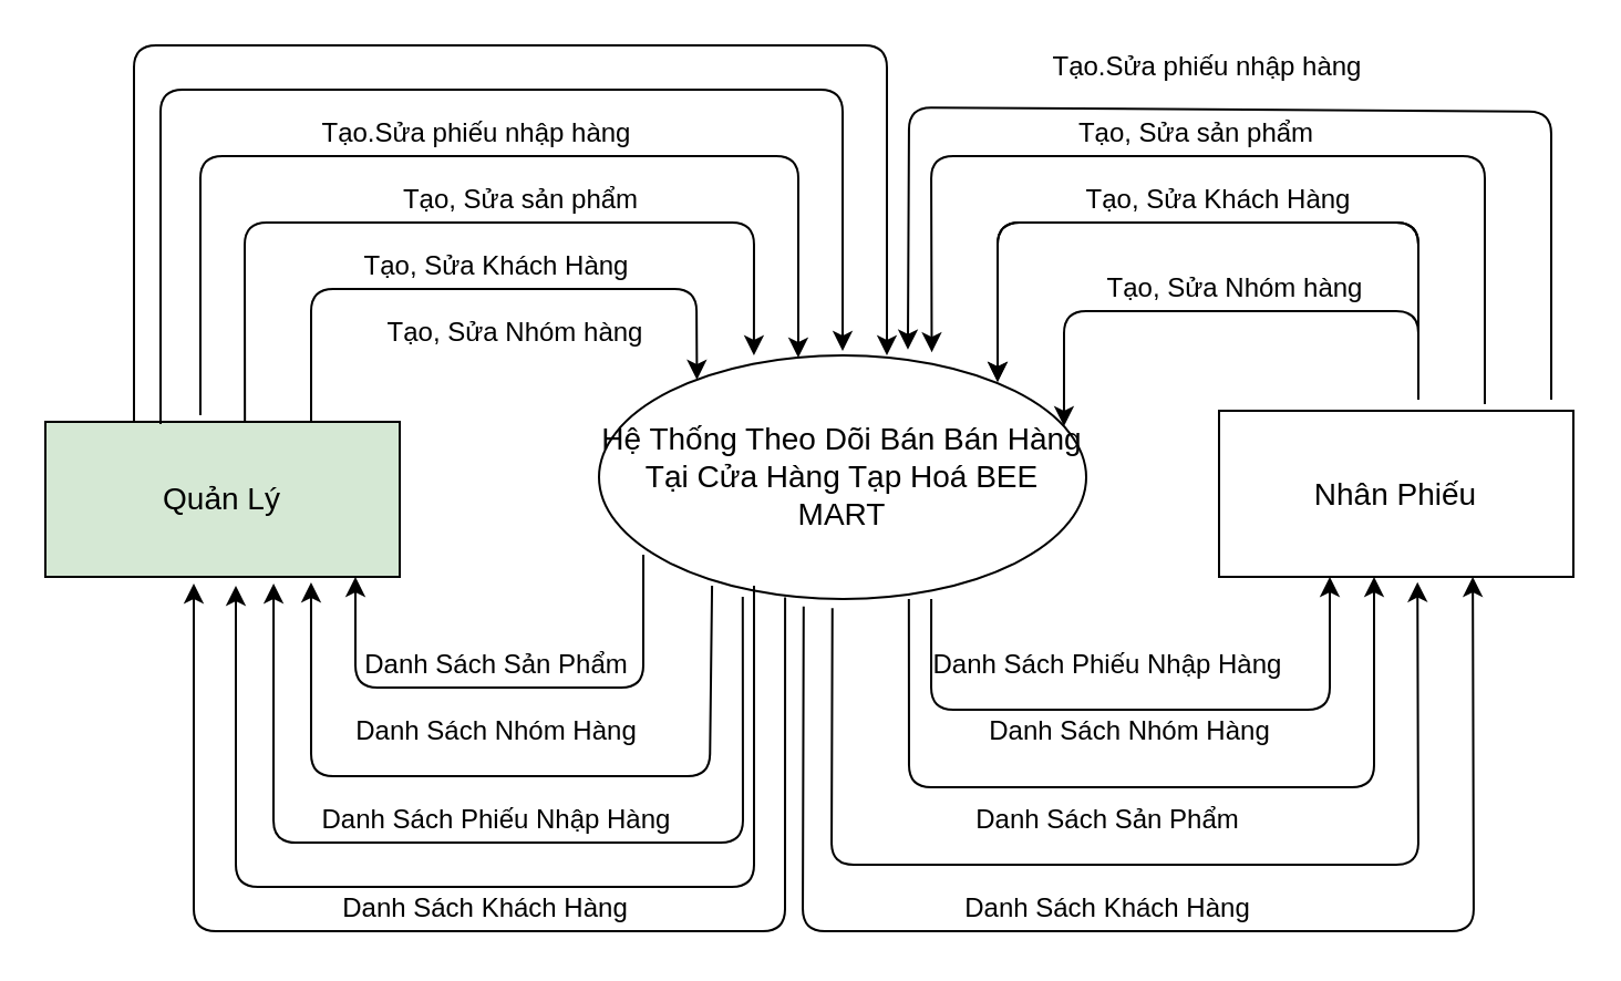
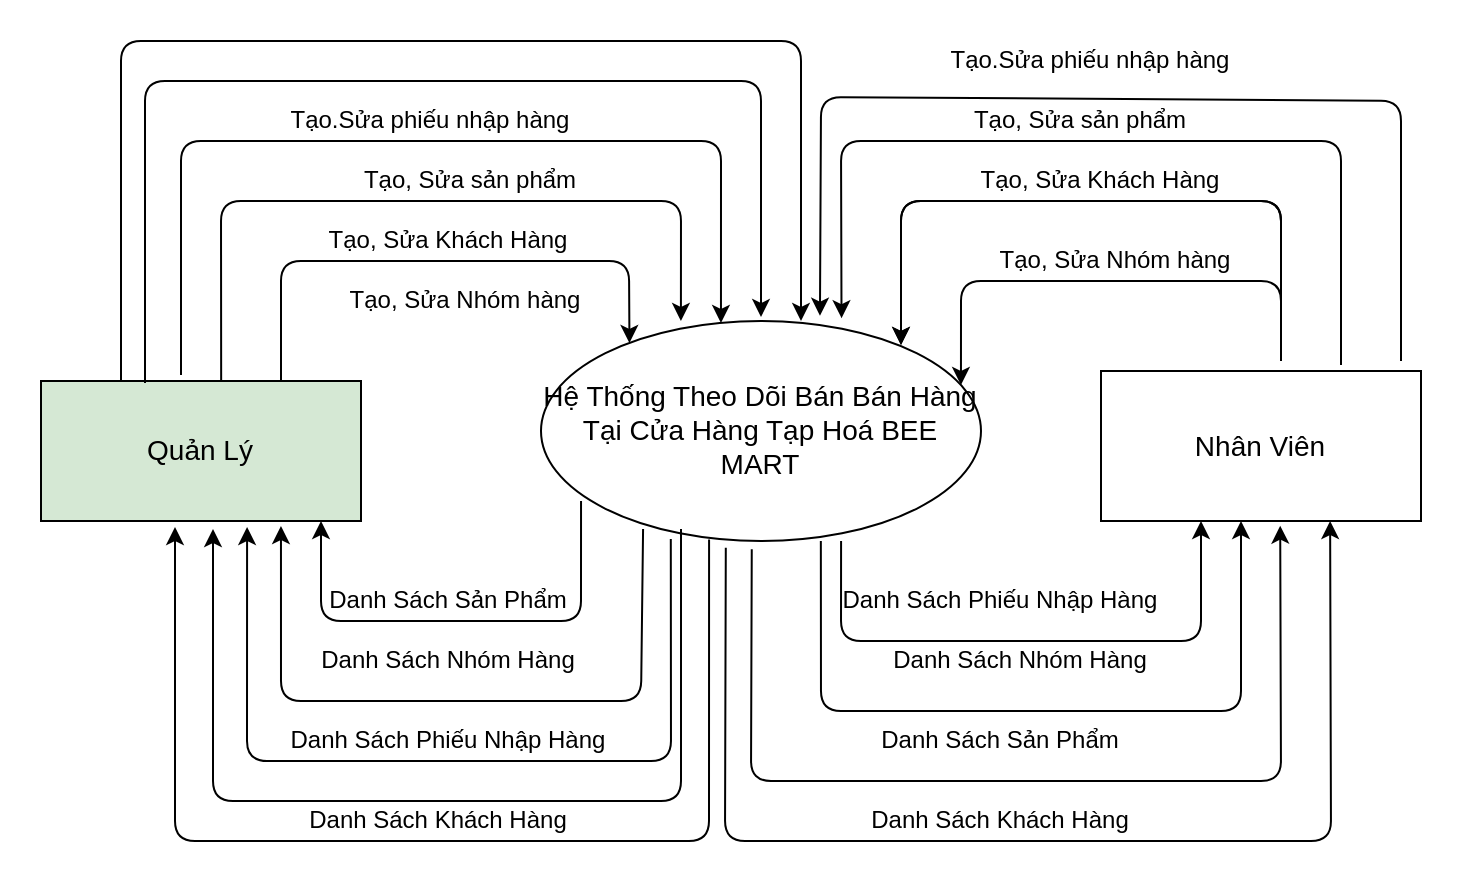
  <mxCell id="0" />
  <mxCell id="1" parent="0" />
  <mxCell id="2" value="&lt;font style=&quot;font-size: 14px&quot;&gt;Hệ Thống Theo Dõi Bán Bán Hàng Tại Cửa Hàng Tạp Hoá BEE MART&lt;br&gt;&lt;/font&gt;" style="ellipse;whiteSpace=wrap;html=1;" parent="1" vertex="1"><mxGeometry x="270" y="160" width="220" height="110" as="geometry" /></mxCell>
  <mxCell id="3" value="&lt;font style=&quot;font-size: 14px&quot;&gt;Quản Lý&lt;/font&gt;" style="rounded=0;whiteSpace=wrap;html=1;fillColor=#d5e8d4;" parent="1" vertex="1"><mxGeometry x="20" y="190" width="160" height="70" as="geometry" /></mxCell>
- <mxCell id="4" value="&lt;font style=&quot;font-size: 14px&quot;&gt;Nhân Phiếu&lt;/font&gt;" style="rounded=0;whiteSpace=wrap;html=1;" parent="1" vertex="1"><mxGeometry x="550" y="185" width="160" height="75" as="geometry" /></mxCell>
+ <mxCell id="4" value="&lt;font style=&quot;font-size: 14px&quot;&gt;Nhân Viên&lt;/font&gt;" style="rounded=0;whiteSpace=wrap;html=1;" parent="1" vertex="1"><mxGeometry x="550" y="185" width="160" height="75" as="geometry" /></mxCell>
  <mxCell id="5" value="" style="endArrow=classic;html=1;entryX=0.875;entryY=1;entryDx=0;entryDy=0;entryPerimeter=0;exitX=0.232;exitY=0.945;exitDx=0;exitDy=0;exitPerimeter=0;" parent="1" source="2" edge="1"><mxGeometry width="50" height="50" relative="1" as="geometry"><mxPoint x="320" y="280" as="sourcePoint" /><mxPoint x="139.98" y="262.52" as="targetPoint" /><Array as="points"><mxPoint x="320" y="350" /><mxPoint x="260" y="350" /><mxPoint x="140" y="350" /></Array></mxGeometry></mxCell>
  <mxCell id="6" value="" style="endArrow=classic;html=1;entryX=0.875;entryY=1;entryDx=0;entryDy=0;entryPerimeter=0;exitX=0.091;exitY=0.818;exitDx=0;exitDy=0;exitPerimeter=0;" parent="1" edge="1"><mxGeometry width="50" height="50" relative="1" as="geometry"><mxPoint x="290.02" y="249.98" as="sourcePoint" /><mxPoint x="160" y="260" as="targetPoint" /><Array as="points"><mxPoint x="290" y="310" /><mxPoint x="160" y="310" /></Array></mxGeometry></mxCell>
  <mxCell id="7" value="Danh Sách Sản Phẩm" style="text;html=1;strokeColor=none;fillColor=none;align=center;verticalAlign=middle;whiteSpace=wrap;rounded=0;" parent="1" vertex="1"><mxGeometry x="154" y="290" width="140" height="20" as="geometry" /></mxCell>
  <mxCell id="8" value="Danh Sách Nhóm Hàng" style="text;html=1;strokeColor=none;fillColor=none;align=center;verticalAlign=middle;whiteSpace=wrap;rounded=0;" parent="1" vertex="1"><mxGeometry x="154" y="320" width="140" height="20" as="geometry" /></mxCell>
  <mxCell id="9" value="" style="endArrow=classic;html=1;entryX=0.644;entryY=1.043;entryDx=0;entryDy=0;entryPerimeter=0;exitX=0.295;exitY=0.991;exitDx=0;exitDy=0;exitPerimeter=0;" parent="1" source="2" target="3" edge="1"><mxGeometry width="50" height="50" relative="1" as="geometry"><mxPoint x="256.02" y="320" as="sourcePoint" /><mxPoint x="126" y="330.02" as="targetPoint" /><Array as="points"><mxPoint x="335" y="380" /><mxPoint x="123" y="380" /></Array></mxGeometry></mxCell>
  <mxCell id="10" value="Danh Sách Phiếu Nhập Hàng" style="text;html=1;strokeColor=none;fillColor=none;align=center;verticalAlign=middle;whiteSpace=wrap;rounded=0;" parent="1" vertex="1"><mxGeometry x="131" y="360.02" width="186" height="20" as="geometry" /></mxCell>
  <mxCell id="11" value="" style="endArrow=classic;html=1;" parent="1" edge="1"><mxGeometry width="50" height="50" relative="1" as="geometry"><mxPoint x="340" y="264" as="sourcePoint" /><mxPoint x="106" y="264" as="targetPoint" /><Array as="points"><mxPoint x="340" y="400" /><mxPoint x="106" y="400.03" /></Array></mxGeometry></mxCell>
  <mxCell id="12" value="Danh Sách Nhóm Hàng" style="text;html=1;strokeColor=none;fillColor=none;align=center;verticalAlign=middle;whiteSpace=wrap;rounded=0;" parent="1" vertex="1"><mxGeometry x="440" y="320" width="140" height="20" as="geometry" /></mxCell>
  <mxCell id="13" value="Danh Sách Phiếu Nhập Hàng" style="text;html=1;strokeColor=none;fillColor=none;align=center;verticalAlign=middle;whiteSpace=wrap;rounded=0;" parent="1" vertex="1"><mxGeometry x="407" y="290" width="186" height="20" as="geometry" /></mxCell>
  <mxCell id="14" value="" style="endArrow=classic;html=1;entryX=0.683;entryY=-0.013;entryDx=0;entryDy=0;entryPerimeter=0;" parent="1" target="2" edge="1"><mxGeometry width="50" height="50" relative="1" as="geometry"><mxPoint x="670" y="182" as="sourcePoint" /><mxPoint x="420" y="150" as="targetPoint" /><Array as="points"><mxPoint x="670" y="70" /><mxPoint x="420" y="70" /></Array></mxGeometry></mxCell>
  <mxCell id="15" value="" style="endArrow=classic;html=1;entryX=0.909;entryY=0.2;entryDx=0;entryDy=0;entryPerimeter=0;" parent="1" edge="1"><mxGeometry width="50" height="50" relative="1" as="geometry"><mxPoint x="640" y="180" as="sourcePoint" /><mxPoint x="450" y="172" as="targetPoint" /><Array as="points"><mxPoint x="640" y="100" /><mxPoint x="540" y="100" /><mxPoint x="450" y="100" /></Array></mxGeometry></mxCell>
  <mxCell id="16" value="" style="endArrow=classic;html=1;entryX=0.909;entryY=0.2;entryDx=0;entryDy=0;entryPerimeter=0;" parent="1" edge="1"><mxGeometry width="50" height="50" relative="1" as="geometry"><mxPoint x="640" y="180" as="sourcePoint" /><mxPoint x="450" y="172" as="targetPoint" /><Array as="points"><mxPoint x="640" y="100" /><mxPoint x="450" y="100" /></Array></mxGeometry></mxCell>
  <mxCell id="17" value="&lt;div&gt;Tạo, Sửa Nhóm hàng&lt;/div&gt;" style="text;html=1;strokeColor=none;fillColor=none;align=center;verticalAlign=middle;whiteSpace=wrap;rounded=0;" parent="1" vertex="1"><mxGeometry x="465" y="120" width="185" height="20" as="geometry" /></mxCell>
  <mxCell id="18" value="&lt;div&gt;Tạo, Sửa sản phẩm&lt;/div&gt;" style="text;html=1;strokeColor=none;fillColor=none;align=center;verticalAlign=middle;whiteSpace=wrap;rounded=0;" parent="1" vertex="1"><mxGeometry x="450" y="50" width="180" height="20" as="geometry" /></mxCell>
  <mxCell id="19" value="&lt;div&gt;Tạo.Sửa phiếu nhập hàng&lt;/div&gt;" style="text;html=1;strokeColor=none;fillColor=none;align=center;verticalAlign=middle;whiteSpace=wrap;rounded=0;" parent="1" vertex="1"><mxGeometry x="470" y="20" width="150" height="20" as="geometry" /></mxCell>
  <mxCell id="20" value="" style="endArrow=classic;html=1;entryX=0.201;entryY=0.1;entryDx=0;entryDy=0;entryPerimeter=0;exitX=0.75;exitY=0;exitDx=0;exitDy=0;" parent="1" source="3" target="2" edge="1"><mxGeometry width="50" height="50" relative="1" as="geometry"><mxPoint x="140" y="180" as="sourcePoint" /><mxPoint x="170" y="100" as="targetPoint" /><Array as="points"><mxPoint x="140" y="130" /><mxPoint x="314" y="130" /></Array></mxGeometry></mxCell>
  <mxCell id="21" value="" style="endArrow=classic;html=1;entryX=0.318;entryY=0;entryDx=0;entryDy=0;entryPerimeter=0;exitX=0.563;exitY=0;exitDx=0;exitDy=0;exitPerimeter=0;" parent="1" source="3" target="2" edge="1"><mxGeometry width="50" height="50" relative="1" as="geometry"><mxPoint x="100" y="180" as="sourcePoint" /><mxPoint x="240" y="60" as="targetPoint" /><Array as="points"><mxPoint x="110" y="100" /><mxPoint x="340" y="100" /></Array></mxGeometry></mxCell>
  <mxCell id="22" value="" style="endArrow=classic;html=1;entryX=0.409;entryY=0.009;entryDx=0;entryDy=0;entryPerimeter=0;" parent="1" target="2" edge="1"><mxGeometry width="50" height="50" relative="1" as="geometry"><mxPoint x="90" y="187" as="sourcePoint" /><mxPoint x="370" y="150" as="targetPoint" /><Array as="points"><mxPoint x="90" y="70" /><mxPoint x="360" y="70" /></Array></mxGeometry></mxCell>
  <mxCell id="23" value="" style="endArrow=classic;html=1;exitX=0.325;exitY=0.014;exitDx=0;exitDy=0;exitPerimeter=0;" parent="1" source="3" edge="1"><mxGeometry width="50" height="50" relative="1" as="geometry"><mxPoint x="70" y="180" as="sourcePoint" /><mxPoint x="380" y="158" as="targetPoint" /><Array as="points"><mxPoint x="72" y="40" /><mxPoint x="380" y="40" /></Array></mxGeometry></mxCell>
  <mxCell id="24" value="Danh Sách Sản Phẩm" style="text;html=1;strokeColor=none;fillColor=none;align=center;verticalAlign=middle;whiteSpace=wrap;rounded=0;" parent="1" vertex="1"><mxGeometry x="430" y="360.02" width="140" height="20" as="geometry" /></mxCell>
  <mxCell id="25" value="" style="endArrow=classic;html=1;entryX=0.909;entryY=0.2;entryDx=0;entryDy=0;entryPerimeter=0;fontStyle=1" parent="1" edge="1"><mxGeometry width="50" height="50" relative="1" as="geometry"><mxPoint x="640" y="180" as="sourcePoint" /><mxPoint x="479.98" y="192" as="targetPoint" /><Array as="points"><mxPoint x="640" y="140" /><mxPoint x="480" y="140" /></Array></mxGeometry></mxCell>
  <mxCell id="26" value="Danh Sách Khách Hàng" style="text;html=1;strokeColor=none;fillColor=none;align=center;verticalAlign=middle;whiteSpace=wrap;rounded=0;" parent="1" vertex="1"><mxGeometry x="430" y="400.02" width="140" height="20" as="geometry" /></mxCell>
  <mxCell id="27" value="" style="endArrow=classic;html=1;entryX=0.634;entryY=-0.024;entryDx=0;entryDy=0;entryPerimeter=0;fontStyle=1" parent="1" target="2" edge="1"><mxGeometry width="50" height="50" relative="1" as="geometry"><mxPoint x="700" y="180" as="sourcePoint" /><mxPoint x="410" y="100" as="targetPoint" /><Array as="points"><mxPoint x="700" y="50" /><mxPoint x="410.02" y="48" /></Array></mxGeometry></mxCell>
  <mxCell id="28" value="Tạo, Sửa Khách Hàng" style="text;html=1;strokeColor=none;fillColor=none;align=center;verticalAlign=middle;whiteSpace=wrap;rounded=0;" parent="1" vertex="1"><mxGeometry x="480" y="80" width="140" height="20" as="geometry" /></mxCell>
  <mxCell id="29" value="" style="endArrow=classic;html=1;exitX=0.682;exitY=1;exitDx=0;exitDy=0;exitPerimeter=0;" parent="1" source="2" edge="1"><mxGeometry width="50" height="50" relative="1" as="geometry"><mxPoint x="390" y="350" as="sourcePoint" /><mxPoint x="600" y="260" as="targetPoint" /><Array as="points"><mxPoint x="420" y="320" /><mxPoint x="600" y="320" /></Array></mxGeometry></mxCell>
  <mxCell id="30" value="" style="endArrow=classic;html=1;exitX=0.636;exitY=1;exitDx=0;exitDy=0;exitPerimeter=0;" parent="1" source="2" edge="1"><mxGeometry width="50" height="50" relative="1" as="geometry"><mxPoint x="410.04" y="305" as="sourcePoint" /><mxPoint x="620" y="260" as="targetPoint" /><Array as="points"><mxPoint x="410" y="355" /><mxPoint x="620" y="355" /></Array></mxGeometry></mxCell>
  <mxCell id="31" value="" style="endArrow=classic;html=1;entryX=0.56;entryY=1.031;entryDx=0;entryDy=0;entryPerimeter=0;exitX=0.479;exitY=1.037;exitDx=0;exitDy=0;exitPerimeter=0;" parent="1" edge="1"><mxGeometry width="50" height="50" relative="1" as="geometry"><mxPoint x="375.38" y="274.07" as="sourcePoint" /><mxPoint x="639.6" y="262.325" as="targetPoint" /><Array as="points"><mxPoint x="375" y="390" /><mxPoint x="640" y="390" /></Array></mxGeometry></mxCell>
  <mxCell id="32" value="" style="endArrow=classic;html=1;entryX=0.716;entryY=1;entryDx=0;entryDy=0;entryPerimeter=0;exitX=0.42;exitY=1.031;exitDx=0;exitDy=0;exitPerimeter=0;" parent="1" source="2" target="4" edge="1"><mxGeometry width="50" height="50" relative="1" as="geometry"><mxPoint x="400.38" y="304.09" as="sourcePoint" /><mxPoint x="664.6" y="292.345" as="targetPoint" /><Array as="points"><mxPoint x="362" y="420" /><mxPoint x="665" y="420.02" /></Array></mxGeometry></mxCell>
  <mxCell id="33" value="" style="endArrow=classic;html=1;exitX=0.382;exitY=0.993;exitDx=0;exitDy=0;exitPerimeter=0;" parent="1" source="2" edge="1"><mxGeometry width="50" height="50" relative="1" as="geometry"><mxPoint x="354.08" y="289.99" as="sourcePoint" /><mxPoint x="87" y="263" as="targetPoint" /><Array as="points"><mxPoint x="354" y="419.99" /><mxPoint x="87" y="420" /></Array></mxGeometry></mxCell>
  <mxCell id="34" value="Danh Sách Khách Hàng" style="text;html=1;strokeColor=none;fillColor=none;align=center;verticalAlign=middle;whiteSpace=wrap;rounded=0;" parent="1" vertex="1"><mxGeometry x="149" y="400.02" width="140" height="20" as="geometry" /></mxCell>
  <mxCell id="35" value="" style="endArrow=classic;html=1;exitX=0.25;exitY=0;exitDx=0;exitDy=0;" parent="1" source="3" edge="1"><mxGeometry width="50" height="50" relative="1" as="geometry"><mxPoint x="60" y="180" as="sourcePoint" /><mxPoint x="400" y="160" as="targetPoint" /><Array as="points"><mxPoint x="60" y="20" /><mxPoint x="400" y="20" /></Array></mxGeometry></mxCell>
  <mxCell id="36" value="&lt;div&gt;Tạo, Sửa Nhóm hàng&lt;/div&gt;" style="text;html=1;strokeColor=none;fillColor=none;align=center;verticalAlign=middle;whiteSpace=wrap;rounded=0;" parent="1" vertex="1"><mxGeometry x="140" y="140" width="185" height="20" as="geometry" /></mxCell>
  <mxCell id="37" value="Tạo, Sửa Khách Hàng" style="text;html=1;strokeColor=none;fillColor=none;align=center;verticalAlign=middle;whiteSpace=wrap;rounded=0;" parent="1" vertex="1"><mxGeometry x="154" y="110" width="140" height="20" as="geometry" /></mxCell>
  <mxCell id="38" value="&lt;div&gt;Tạo, Sửa sản phẩm&lt;/div&gt;" style="text;html=1;strokeColor=none;fillColor=none;align=center;verticalAlign=middle;whiteSpace=wrap;rounded=0;" parent="1" vertex="1"><mxGeometry x="145" y="80" width="180" height="20" as="geometry" /></mxCell>
  <mxCell id="39" value="&lt;div&gt;Tạo.Sửa phiếu nhập hàng&lt;/div&gt;" style="text;html=1;strokeColor=none;fillColor=none;align=center;verticalAlign=middle;whiteSpace=wrap;rounded=0;" parent="1" vertex="1"><mxGeometry x="140" y="50" width="150" height="20" as="geometry" /></mxCell>
